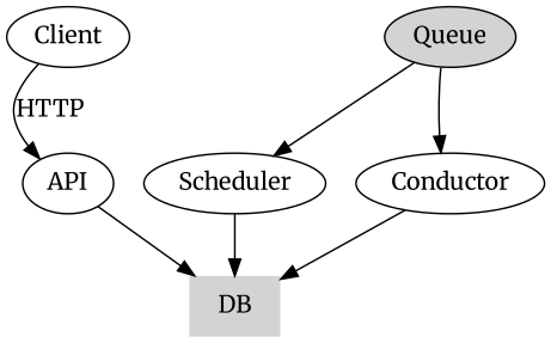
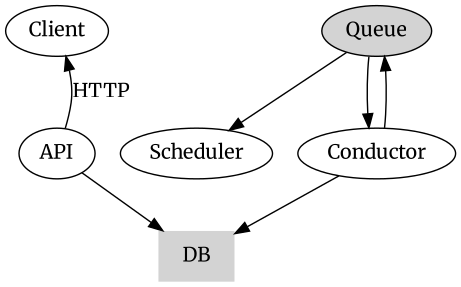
  digraph {
    fontname=Merriweather
    node [fontname=Merriweather shape=ellipse]
    edge [fontname=Merriweather]
    n1 [label=Client]
    n2 [label=API]
    n3 [label=DB peripheries=0 shape=DatabaseShape style=filled]
    n4 [label=Queue shape=oval style=filled]
    n5 [label=Scheduler]
    n6 [label=Conductor]
-   n1 -> n2 [label=HTTP]
+   n2 -> n1 [label=HTTP]
    n2 -> n3
    n4 -> n5
    n4 -> n6
-   n5 -> n3
    n6 -> n3
+   n6 -> n4
  }
